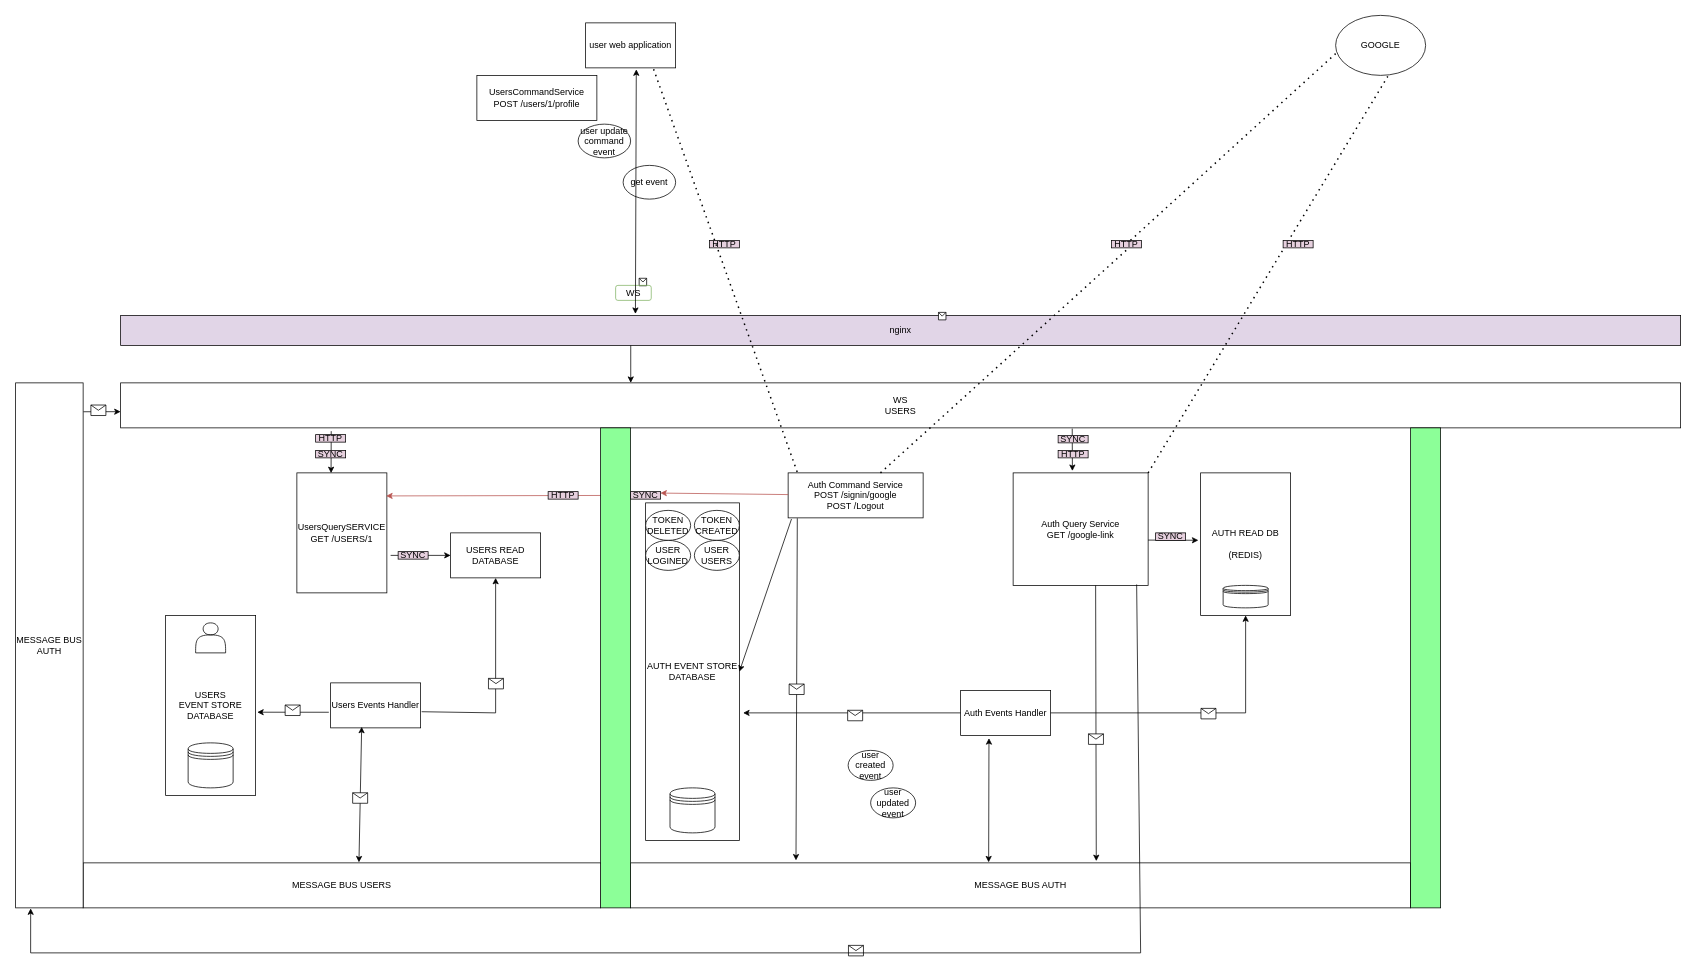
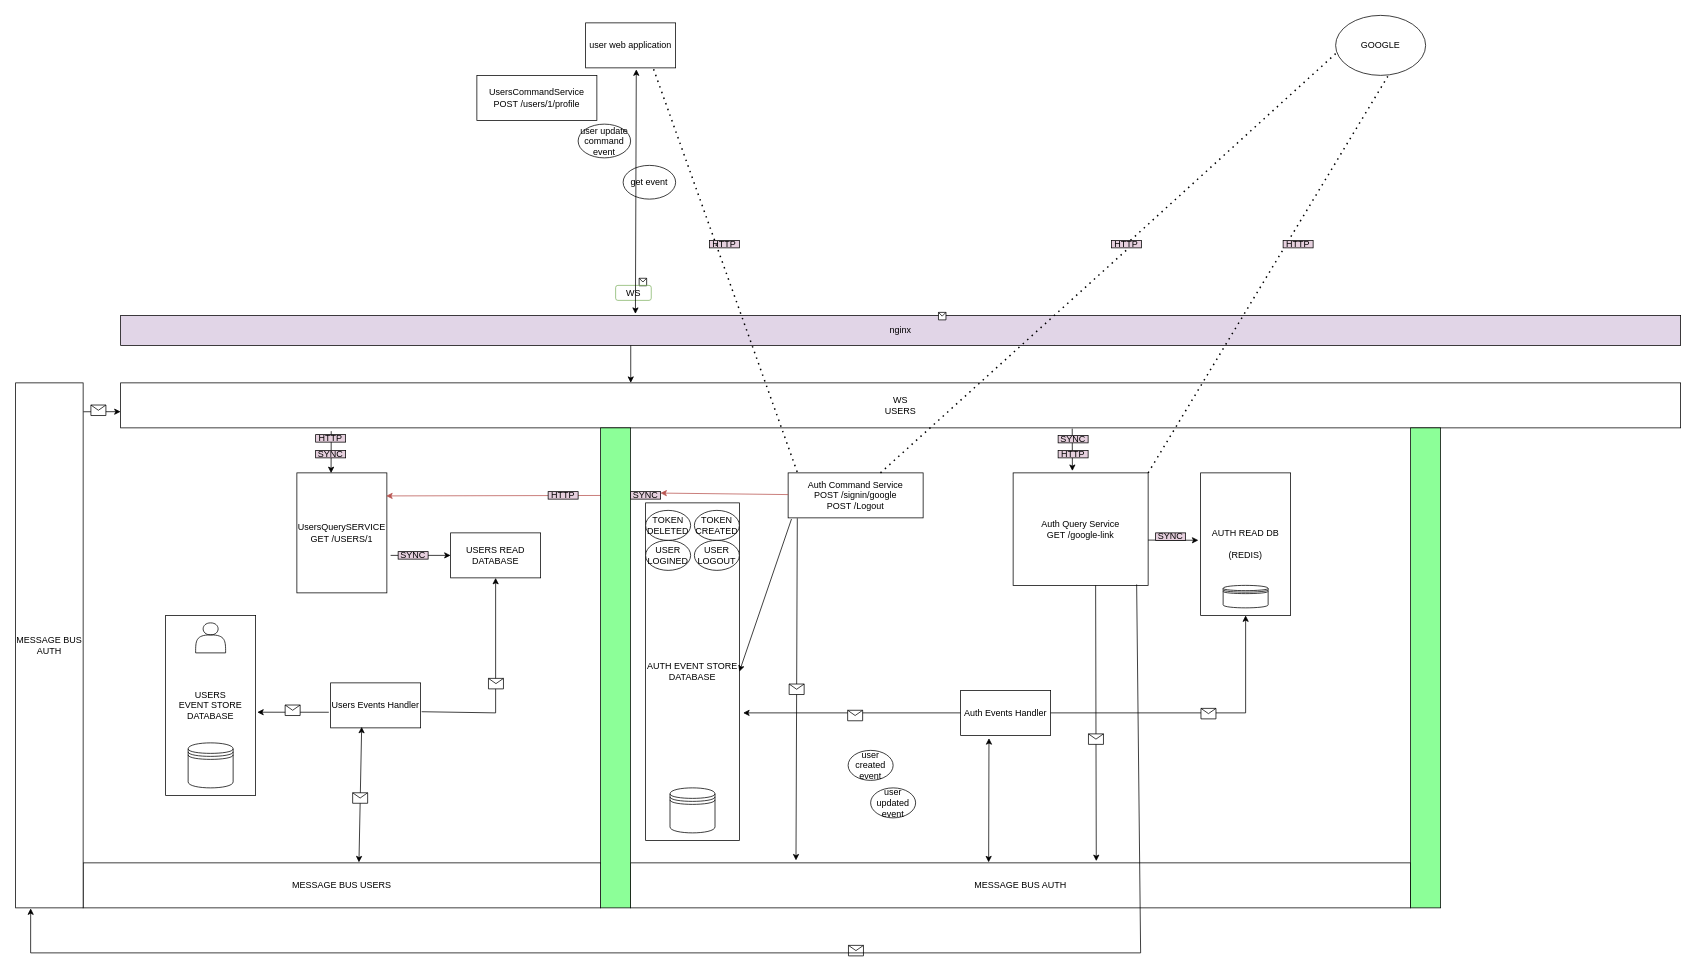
  <mxCell id="0" />
  <mxCell id="1" parent="0" />
  <mxCell id="2" value="UsersCommandService&lt;br&gt;POST /users/1/profile" style="rounded=0;whiteSpace=wrap;html=1;" vertex="1" parent="1"><mxGeometry x="635" y="100" width="160" height="60" as="geometry" /></mxCell>
  <mxCell id="3" value="UsersQuerySERVICE&lt;br&gt;GET /USERS/1" style="rounded=0;whiteSpace=wrap;html=1;" vertex="1" parent="1"><mxGeometry x="395" y="630" width="120" height="160" as="geometry" /></mxCell>
  <mxCell id="4" value="user web application&lt;br&gt;" style="rounded=0;whiteSpace=wrap;html=1;" vertex="1" parent="1"><mxGeometry x="780" y="30" width="120" height="60" as="geometry" /></mxCell>
  <mxCell id="5" value="nginx&lt;br&gt;" style="rounded=0;whiteSpace=wrap;html=1;fillColor=#E1D5E7;" vertex="1" parent="1"><mxGeometry x="160" y="420" width="2080" height="40" as="geometry" /></mxCell>
  <mxCell id="6" value="MESSAGE BUS AUTH" style="rounded=0;whiteSpace=wrap;html=1;" vertex="1" parent="1"><mxGeometry x="840" y="1150" width="1040" height="60" as="geometry" /></mxCell>
  <mxCell id="7" value="user created event&lt;br&gt;" style="ellipse;whiteSpace=wrap;html=1;" vertex="1" parent="1"><mxGeometry x="1130" y="1000" width="60" height="40" as="geometry" /></mxCell>
  <mxCell id="8" value="Users Events Handler" style="rounded=0;whiteSpace=wrap;html=1;" vertex="1" parent="1"><mxGeometry x="440" y="910" width="120" height="60" as="geometry" /></mxCell>
  <mxCell id="9" value="USERS &lt;br&gt;EVENT STORE DATABASE" style="rounded=0;whiteSpace=wrap;html=1;" vertex="1" parent="1"><mxGeometry x="220" y="820" width="120" height="240" as="geometry" /></mxCell>
  <mxCell id="10" value="user update command event" style="ellipse;whiteSpace=wrap;html=1;" vertex="1" parent="1"><mxGeometry x="770" y="165" width="70" height="45" as="geometry" /></mxCell>
  <mxCell id="11" value="USERS READ DATABASE" style="rounded=0;whiteSpace=wrap;html=1;" vertex="1" parent="1"><mxGeometry x="600" y="710" width="120" height="60" as="geometry" /></mxCell>
  <mxCell id="12" value="" style="endArrow=classic;html=1;rounded=0;entryX=0.5;entryY=1;entryDx=0;entryDy=0;exitX=1.011;exitY=0.641;exitDx=0;exitDy=0;exitPerimeter=0;" edge="1" parent="1" source="8" target="11"><mxGeometry width="50" height="50" relative="1" as="geometry"><mxPoint x="660" y="940" as="sourcePoint" /><mxPoint x="635" y="770" as="targetPoint" /><Array as="points"><mxPoint x="660" y="950" /></Array></mxGeometry></mxCell>
  <mxCell id="13" value="" style="endArrow=classic;html=1;rounded=0;entryX=0;entryY=0.5;entryDx=0;entryDy=0;" edge="1" parent="1" target="11"><mxGeometry width="50" height="50" relative="1" as="geometry"><mxPoint x="520" y="740" as="sourcePoint" /><mxPoint x="740" y="700" as="targetPoint" /></mxGeometry></mxCell>
  <mxCell id="14" value="" style="endArrow=classic;html=1;rounded=0;exitX=-0.02;exitY=0.653;exitDx=0;exitDy=0;exitPerimeter=0;entryX=1.018;entryY=0.538;entryDx=0;entryDy=0;entryPerimeter=0;" edge="1" parent="1" source="8" target="9"><mxGeometry width="50" height="50" relative="1" as="geometry"><mxPoint x="425" y="950" as="sourcePoint" /><mxPoint x="350" y="950" as="targetPoint" /><Array as="points" /></mxGeometry></mxCell>
  <mxCell id="15" value="" style="endArrow=classic;html=1;rounded=0;entryX=0.38;entryY=0.002;entryDx=0;entryDy=0;exitX=0.135;exitY=1.073;exitDx=0;exitDy=0;exitPerimeter=0;entryPerimeter=0;" edge="1" parent="1" source="26" target="3"><mxGeometry width="50" height="50" relative="1" as="geometry"><mxPoint x="600" y="570.24" as="sourcePoint" /><mxPoint x="601.56" y="630" as="targetPoint" /></mxGeometry></mxCell>
  <mxCell id="16" value="Auth Command Service&lt;br&gt;POST /signin/google&lt;br&gt;POST /Logout" style="rounded=0;whiteSpace=wrap;html=1;" vertex="1" parent="1"><mxGeometry x="1050" y="630" width="180" height="60" as="geometry" /></mxCell>
  <mxCell id="17" value="Auth Query Service&lt;br&gt;GET /google-link" style="rounded=0;whiteSpace=wrap;html=1;" vertex="1" parent="1"><mxGeometry x="1350" y="630" width="180" height="150" as="geometry" /></mxCell>
  <mxCell id="18" value="AUTH EVENT STORE DATABASE" style="rounded=0;whiteSpace=wrap;html=1;" vertex="1" parent="1"><mxGeometry x="860" y="670" width="125" height="450" as="geometry" /></mxCell>
  <mxCell id="19" value="Auth Events Handler" style="rounded=0;whiteSpace=wrap;html=1;" vertex="1" parent="1"><mxGeometry x="1280" y="920" width="120" height="60" as="geometry" /></mxCell>
  <mxCell id="20" value="" style="endArrow=classic;startArrow=classic;html=1;rounded=0;entryX=0.315;entryY=1.063;entryDx=0;entryDy=0;entryPerimeter=0;exitX=0.459;exitY=-0.012;exitDx=0;exitDy=0;exitPerimeter=0;" edge="1" parent="1" source="6" target="19"><mxGeometry width="50" height="50" relative="1" as="geometry"><mxPoint x="1318" y="1140" as="sourcePoint" /><mxPoint x="1255.78" y="1060.36" as="targetPoint" /></mxGeometry></mxCell>
  <mxCell id="21" value="" style="endArrow=classic;startArrow=classic;html=1;rounded=0;entryX=0.345;entryY=0.977;entryDx=0;entryDy=0;entryPerimeter=0;exitX=0.533;exitY=-0.011;exitDx=0;exitDy=0;exitPerimeter=0;" edge="1" parent="1" source="76" target="8"><mxGeometry width="50" height="50" relative="1" as="geometry"><mxPoint x="481" y="1110" as="sourcePoint" /><mxPoint x="490" y="910" as="targetPoint" /><Array as="points" /></mxGeometry></mxCell>
  <mxCell id="22" value="" style="endArrow=classic;html=1;rounded=0;exitX=0.025;exitY=1.025;exitDx=0;exitDy=0;exitPerimeter=0;entryX=1;entryY=0.5;entryDx=0;entryDy=0;" edge="1" parent="1" source="16" target="18"><mxGeometry width="50" height="50" relative="1" as="geometry"><mxPoint x="690" y="750" as="sourcePoint" /><mxPoint x="740" y="700" as="targetPoint" /></mxGeometry></mxCell>
  <mxCell id="23" value="AUTH READ DB&lt;br&gt;&lt;br&gt;(REDIS)" style="rounded=0;whiteSpace=wrap;html=1;" vertex="1" parent="1"><mxGeometry x="1600" y="630" width="120" height="190" as="geometry" /></mxCell>
  <mxCell id="24" value="GOOGLE" style="ellipse;whiteSpace=wrap;html=1;" vertex="1" parent="1"><mxGeometry x="1780" y="20" width="120" height="80" as="geometry" /></mxCell>
  <mxCell id="25" value="" style="endArrow=classic;html=1;rounded=0;entryX=0.992;entryY=0.192;entryDx=0;entryDy=0;entryPerimeter=0;fillColor=#f8cecc;strokeColor=#b85450;" edge="1" parent="1" source="63" target="3"><mxGeometry width="50" height="50" relative="1" as="geometry"><mxPoint x="900" y="750" as="sourcePoint" /><mxPoint x="680" y="660" as="targetPoint" /></mxGeometry></mxCell>
  <mxCell id="26" value="WS &lt;br&gt;USERS" style="rounded=0;whiteSpace=wrap;html=1;" vertex="1" parent="1"><mxGeometry x="160" y="510" width="2080" height="60" as="geometry" /></mxCell>
  <mxCell id="27" value="TOKEN CREATED&lt;br&gt;" style="ellipse;whiteSpace=wrap;html=1;" vertex="1" parent="1"><mxGeometry x="925" y="680" width="60" height="40" as="geometry" /></mxCell>
  <mxCell id="28" value="user updated event" style="ellipse;whiteSpace=wrap;html=1;" vertex="1" parent="1"><mxGeometry x="1160" y="1050" width="60" height="40" as="geometry" /></mxCell>
  <mxCell id="29" value="" style="endArrow=classic;html=1;rounded=0;entryX=0.5;entryY=1;entryDx=0;entryDy=0;" edge="1" parent="1" source="19" target="23"><mxGeometry width="50" height="50" relative="1" as="geometry"><mxPoint x="910" y="680" as="sourcePoint" /><mxPoint x="960" y="630" as="targetPoint" /><Array as="points"><mxPoint x="1660" y="950" /></Array></mxGeometry></mxCell>
  <mxCell id="30" value="" style="endArrow=classic;html=1;rounded=0;entryX=0.327;entryY=0;entryDx=0;entryDy=0;entryPerimeter=0;exitX=0.327;exitY=1.001;exitDx=0;exitDy=0;exitPerimeter=0;" edge="1" parent="1" source="5" target="26"><mxGeometry width="50" height="50" relative="1" as="geometry"><mxPoint x="651" y="350" as="sourcePoint" /><mxPoint x="960" y="630" as="targetPoint" /></mxGeometry></mxCell>
  <mxCell id="31" value="" style="endArrow=classic;html=1;rounded=0;exitX=1;exitY=0.5;exitDx=0;exitDy=0;entryX=-0.025;entryY=0.473;entryDx=0;entryDy=0;entryPerimeter=0;" edge="1" parent="1" target="23"><mxGeometry width="50" height="50" relative="1" as="geometry"><mxPoint x="1530" y="719.62" as="sourcePoint" /><mxPoint x="1600" y="730.389" as="targetPoint" /></mxGeometry></mxCell>
  <mxCell id="32" value="" style="endArrow=classic;html=1;rounded=0;exitX=0.61;exitY=1.017;exitDx=0;exitDy=0;entryX=0.439;entryY=-0.017;entryDx=0;entryDy=0;entryPerimeter=0;exitPerimeter=0;" edge="1" parent="1" source="26" target="17"><mxGeometry width="50" height="50" relative="1" as="geometry"><mxPoint x="1430" y="570" as="sourcePoint" /><mxPoint x="1800.29" y="667.44" as="targetPoint" /></mxGeometry></mxCell>
  <mxCell id="33" value="TOKEN DELETED" style="ellipse;whiteSpace=wrap;html=1;" vertex="1" parent="1"><mxGeometry x="860" y="680" width="60" height="40" as="geometry" /></mxCell>
  <mxCell id="34" value="" style="endArrow=classic;html=1;rounded=0;exitX=1.003;exitY=0.055;exitDx=0;exitDy=0;exitPerimeter=0;entryX=0;entryY=0.64;entryDx=0;entryDy=0;entryPerimeter=0;" edge="1" parent="1" source="77" target="26"><mxGeometry width="50" height="50" relative="1" as="geometry"><mxPoint x="177" y="1130" as="sourcePoint" /><mxPoint x="170" y="574" as="targetPoint" /></mxGeometry></mxCell>
  <mxCell id="35" value="get event" style="ellipse;whiteSpace=wrap;html=1;" vertex="1" parent="1"><mxGeometry x="830" y="220" width="70" height="45" as="geometry" /></mxCell>
  <mxCell id="36" value="" style="rounded=0;whiteSpace=wrap;html=1;fillColor=#8CFF98;" vertex="1" parent="1"><mxGeometry x="800" y="570" width="40" height="640" as="geometry" /></mxCell>
  <mxCell id="37" value="" style="rounded=0;whiteSpace=wrap;html=1;fillColor=#8CFF98;" vertex="1" parent="1"><mxGeometry x="1880" y="570" width="40" height="640" as="geometry" /></mxCell>
  <mxCell id="38" value="" style="endArrow=classic;html=1;rounded=0;exitX=0;exitY=0.5;exitDx=0;exitDy=0;" edge="1" parent="1" source="19"><mxGeometry width="50" height="50" relative="1" as="geometry"><mxPoint x="1210" y="810" as="sourcePoint" /><mxPoint x="990" y="950" as="targetPoint" /></mxGeometry></mxCell>
  <mxCell id="39" value="" style="endArrow=none;dashed=1;html=1;dashPattern=1 3;strokeWidth=2;rounded=0;entryX=0.579;entryY=1.018;entryDx=0;entryDy=0;entryPerimeter=0;exitX=1;exitY=0;exitDx=0;exitDy=0;" edge="1" parent="1" source="17" target="24"><mxGeometry width="50" height="50" relative="1" as="geometry"><mxPoint x="1210" y="810" as="sourcePoint" /><mxPoint x="1260" y="760" as="targetPoint" /></mxGeometry></mxCell>
  <mxCell id="40" value="" style="endArrow=none;dashed=1;html=1;dashPattern=1 3;strokeWidth=2;rounded=0;entryX=0.579;entryY=1.018;entryDx=0;entryDy=0;entryPerimeter=0;" edge="1" parent="1" source="57"><mxGeometry width="50" height="50" relative="1" as="geometry"><mxPoint x="1461" y="600" as="sourcePoint" /><mxPoint x="1780" y="71" as="targetPoint" /></mxGeometry></mxCell>
  <mxCell id="41" value="" style="endArrow=classic;html=1;rounded=0;exitX=0.068;exitY=1.009;exitDx=0;exitDy=0;exitPerimeter=0;entryX=0.212;entryY=-0.054;entryDx=0;entryDy=0;entryPerimeter=0;" edge="1" parent="1" source="16" target="6"><mxGeometry relative="1" as="geometry"><mxPoint x="1060" y="700" as="sourcePoint" /><mxPoint x="1062" y="1130" as="targetPoint" /></mxGeometry></mxCell>
  <mxCell id="42" value="" style="shape=message;html=1;outlineConnect=0;" vertex="1" parent="41"><mxGeometry width="20" height="14" relative="1" as="geometry"><mxPoint x="-10" y="-7" as="offset" /></mxGeometry></mxCell>
  <mxCell id="43" value="" style="shape=message;html=1;outlineConnect=0;" vertex="1" parent="41"><mxGeometry width="20" height="14" relative="1" as="geometry"><mxPoint x="68" y="28" as="offset" /></mxGeometry></mxCell>
  <mxCell id="44" value="" style="shape=message;html=1;outlineConnect=0;" vertex="1" parent="41"><mxGeometry width="20" height="14" relative="1" as="geometry"><mxPoint x="-941" y="-379" as="offset" /></mxGeometry></mxCell>
  <mxCell id="45" value="" style="shape=message;html=1;outlineConnect=0;" vertex="1" parent="41"><mxGeometry width="20" height="14" relative="1" as="geometry"><mxPoint x="-592" y="138" as="offset" /></mxGeometry></mxCell>
  <mxCell id="46" value="" style="shape=message;html=1;outlineConnect=0;" vertex="1" parent="41"><mxGeometry width="20" height="14" relative="1" as="geometry"><mxPoint x="-682" y="21" as="offset" /></mxGeometry></mxCell>
  <mxCell id="47" value="" style="shape=message;html=1;outlineConnect=0;movable=1;resizable=1;rotatable=1;deletable=1;editable=1;locked=0;connectable=1;" vertex="1" parent="41"><mxGeometry width="10" height="10" relative="1" as="geometry"><mxPoint x="-210" y="-548" as="offset" /></mxGeometry></mxCell>
  <mxCell id="48" value="" style="shape=actor;whiteSpace=wrap;html=1;" vertex="1" parent="1"><mxGeometry x="260" y="830" width="40" height="40" as="geometry" /></mxCell>
  <mxCell id="49" value="" style="shape=datastore;whiteSpace=wrap;html=1;" vertex="1" parent="1"><mxGeometry x="250" y="990" width="60" height="60" as="geometry" /></mxCell>
  <mxCell id="50" value="" style="shape=datastore;whiteSpace=wrap;html=1;" vertex="1" parent="1"><mxGeometry x="892.5" y="1050" width="60" height="60" as="geometry" /></mxCell>
  <mxCell id="51" value="" style="shape=datastore;whiteSpace=wrap;html=1;" vertex="1" parent="1"><mxGeometry x="1630" y="780" width="60" height="30" as="geometry" /></mxCell>
  <mxCell id="52" value="WS" style="rounded=1;whiteSpace=wrap;html=1;fillColor=none;strokeColor=#82b366;movable=1;resizable=1;rotatable=1;deletable=1;editable=1;locked=0;connectable=1;" vertex="1" parent="1"><mxGeometry x="820" y="380" width="47.5" height="20" as="geometry" /></mxCell>
  <mxCell id="53" value="HTTP&lt;br&gt;" style="rounded=0;whiteSpace=wrap;html=1;fillColor=#E6D0DE;" vertex="1" parent="1"><mxGeometry x="945" y="320" width="40" height="10" as="geometry" /></mxCell>
  <mxCell id="54" value="HTTP&lt;br&gt;" style="rounded=0;whiteSpace=wrap;html=1;fillColor=#E6D0DE;" vertex="1" parent="1"><mxGeometry x="730" y="655" width="40" height="10" as="geometry" /></mxCell>
  <mxCell id="55" value="HTTP&lt;br&gt;" style="rounded=0;whiteSpace=wrap;html=1;fillColor=#E6D0DE;" vertex="1" parent="1"><mxGeometry x="1410" y="600" width="40" height="10" as="geometry" /></mxCell>
  <mxCell id="56" value="" style="endArrow=none;dashed=1;html=1;dashPattern=1 3;strokeWidth=2;rounded=0;entryX=0.579;entryY=1.018;entryDx=0;entryDy=0;entryPerimeter=0;" edge="1" parent="1" source="16" target="57"><mxGeometry width="50" height="50" relative="1" as="geometry"><mxPoint x="1173" y="630" as="sourcePoint" /><mxPoint x="1780" y="71" as="targetPoint" /></mxGeometry></mxCell>
  <mxCell id="57" value="HTTP&lt;br&gt;" style="rounded=0;whiteSpace=wrap;html=1;fillColor=#E6D0DE;" vertex="1" parent="1"><mxGeometry x="1481" y="320" width="40" height="10" as="geometry" /></mxCell>
  <mxCell id="58" value="HTTP&lt;br&gt;" style="rounded=0;whiteSpace=wrap;html=1;fillColor=#E6D0DE;" vertex="1" parent="1"><mxGeometry x="1710" y="320" width="40" height="10" as="geometry" /></mxCell>
  <mxCell id="59" value="" style="endArrow=none;dashed=1;html=1;dashPattern=1 3;strokeWidth=2;rounded=0;exitX=0.067;exitY=-0.022;exitDx=0;exitDy=0;exitPerimeter=0;entryX=0.75;entryY=1;entryDx=0;entryDy=0;" edge="1" parent="1" source="16" target="4"><mxGeometry width="50" height="50" relative="1" as="geometry"><mxPoint x="1550" y="600" as="sourcePoint" /><mxPoint x="1600" y="550" as="targetPoint" /></mxGeometry></mxCell>
  <mxCell id="60" value="SYNC" style="rounded=0;whiteSpace=wrap;html=1;fillColor=#E6D0DE;" vertex="1" parent="1"><mxGeometry x="1540" y="710" width="40" height="10" as="geometry" /></mxCell>
  <mxCell id="61" value="SYNC" style="rounded=0;whiteSpace=wrap;html=1;fillColor=#E6D0DE;" vertex="1" parent="1"><mxGeometry x="530" y="735" width="40" height="10" as="geometry" /></mxCell>
  <mxCell id="62" value="" style="endArrow=classic;html=1;rounded=0;entryX=0.992;entryY=0.192;entryDx=0;entryDy=0;entryPerimeter=0;fillColor=#f8cecc;strokeColor=#b85450;" edge="1" parent="1" source="16" target="63"><mxGeometry width="50" height="50" relative="1" as="geometry"><mxPoint x="1050" y="660" as="sourcePoint" /><mxPoint x="514" y="661" as="targetPoint" /></mxGeometry></mxCell>
  <mxCell id="63" value="SYNC" style="rounded=0;whiteSpace=wrap;html=1;fillColor=#E6D0DE;" vertex="1" parent="1"><mxGeometry x="840" y="655" width="40" height="10" as="geometry" /></mxCell>
  <mxCell id="64" value="HTTP&lt;br&gt;" style="rounded=0;whiteSpace=wrap;html=1;fillColor=#E6D0DE;" vertex="1" parent="1"><mxGeometry x="420" y="579" width="40" height="10" as="geometry" /></mxCell>
  <mxCell id="65" value="SYNC" style="rounded=0;whiteSpace=wrap;html=1;fillColor=#E6D0DE;" vertex="1" parent="1"><mxGeometry x="420" y="600" width="40" height="10" as="geometry" /></mxCell>
  <mxCell id="66" value="SYNC" style="rounded=0;whiteSpace=wrap;html=1;fillColor=#E6D0DE;" vertex="1" parent="1"><mxGeometry x="1410" y="580" width="40" height="10" as="geometry" /></mxCell>
  <mxCell id="67" value="USER LOGINED" style="ellipse;whiteSpace=wrap;html=1;" vertex="1" parent="1"><mxGeometry x="860" y="720" width="60" height="40" as="geometry" /></mxCell>
- <mxCell id="68" value="USER USERS" style="ellipse;whiteSpace=wrap;html=1;" vertex="1" parent="1"><mxGeometry x="925" y="720" width="60" height="40" as="geometry" /></mxCell>
+ <mxCell id="68" value="USER LOGOUT" style="ellipse;whiteSpace=wrap;html=1;" vertex="1" parent="1"><mxGeometry x="925" y="720" width="60" height="40" as="geometry" /></mxCell>
  <mxCell id="69" value="" style="endArrow=classic;startArrow=classic;html=1;rounded=0;exitX=0.33;exitY=-0.05;exitDx=0;exitDy=0;exitPerimeter=0;entryX=0.563;entryY=1.033;entryDx=0;entryDy=0;entryPerimeter=0;" edge="1" parent="1" source="5" target="4"><mxGeometry width="50" height="50" relative="1" as="geometry"><mxPoint x="1210" y="620" as="sourcePoint" /><mxPoint x="1260" y="570" as="targetPoint" /></mxGeometry></mxCell>
  <mxCell id="70" value="" style="endArrow=classic;html=1;rounded=0;exitX=0.161;exitY=1.073;exitDx=0;exitDy=0;exitPerimeter=0;entryX=0.597;entryY=-0.04;entryDx=0;entryDy=0;entryPerimeter=0;" edge="1" parent="1" target="6"><mxGeometry relative="1" as="geometry"><mxPoint x="1460" y="780" as="sourcePoint" /><mxPoint x="1460" y="1140" as="targetPoint" /></mxGeometry></mxCell>
  <mxCell id="71" value="" style="shape=message;html=1;outlineConnect=0;" vertex="1" parent="70"><mxGeometry width="20" height="14" relative="1" as="geometry"><mxPoint x="-10" y="14" as="offset" /></mxGeometry></mxCell>
  <mxCell id="72" value="" style="shape=message;html=1;outlineConnect=0;" vertex="1" parent="70"><mxGeometry width="20" height="14" relative="1" as="geometry"><mxPoint x="-330" y="296" as="offset" /></mxGeometry></mxCell>
  <mxCell id="73" value="" style="shape=message;html=1;outlineConnect=0;" vertex="1" parent="70"><mxGeometry width="20" height="14" relative="1" as="geometry"><mxPoint x="-810" y="-60" as="offset" /></mxGeometry></mxCell>
  <mxCell id="74" value="" style="shape=message;html=1;outlineConnect=0;" vertex="1" parent="70"><mxGeometry width="20" height="14" relative="1" as="geometry"><mxPoint x="140" y="-20" as="offset" /></mxGeometry></mxCell>
  <mxCell id="75" value="" style="shape=message;html=1;outlineConnect=0;movable=1;resizable=1;rotatable=1;deletable=1;editable=1;locked=0;connectable=1;" vertex="1" parent="70"><mxGeometry width="10" height="10" relative="1" as="geometry"><mxPoint x="-210" y="-548" as="offset" /></mxGeometry></mxCell>
  <mxCell id="76" value="MESSAGE BUS USERS" style="rounded=0;whiteSpace=wrap;html=1;" vertex="1" parent="1"><mxGeometry x="110" y="1150" width="690" height="60" as="geometry" /></mxCell>
  <mxCell id="77" value="MESSAGE BUS AUTH" style="rounded=0;whiteSpace=wrap;html=1;" vertex="1" parent="1"><mxGeometry x="20" y="510" width="90" height="700" as="geometry" /></mxCell>
  <mxCell id="78" style="edgeStyle=orthogonalEdgeStyle;rounded=0;orthogonalLoop=1;jettySize=auto;html=1;exitX=0.5;exitY=1;exitDx=0;exitDy=0;" edge="1" parent="1" source="77" target="77"><mxGeometry relative="1" as="geometry" /></mxCell>
  <mxCell id="79" value="" style="endArrow=classic;html=1;rounded=0;exitX=0.915;exitY=0.992;exitDx=0;exitDy=0;exitPerimeter=0;entryX=0.223;entryY=1.001;entryDx=0;entryDy=0;entryPerimeter=0;" edge="1" parent="1" source="17" target="77"><mxGeometry width="50" height="50" relative="1" as="geometry"><mxPoint x="670" y="840" as="sourcePoint" /><mxPoint x="130" y="1210" as="targetPoint" /><Array as="points"><mxPoint x="1520" y="1270" /><mxPoint x="40" y="1270" /></Array></mxGeometry></mxCell>
